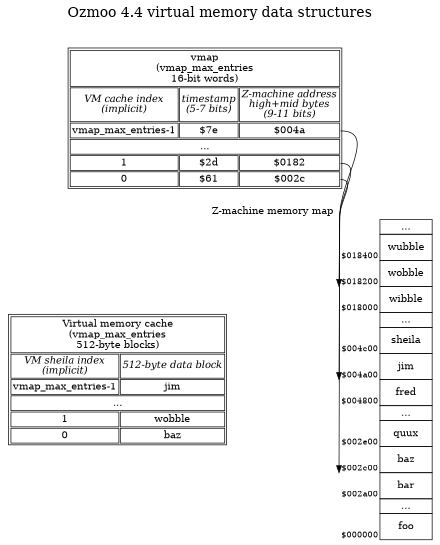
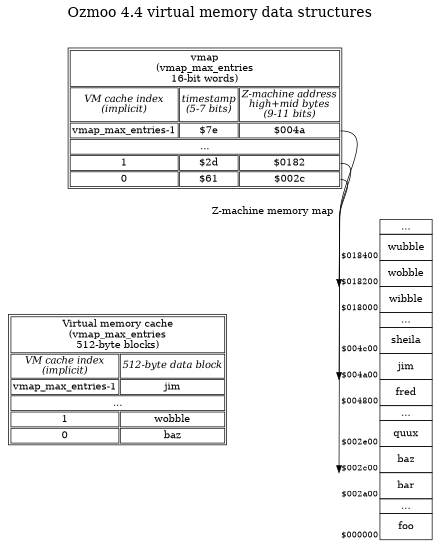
  digraph {
    fontsize=20
    forcelabels=true
    label="Ozmoo 4.4 virtual memory data structures"
    labelloc=t
    nodesep=2
    node [shape=plaintext]
-   n1 [label=<     <table>         <!-- SFTODO: could label start of this chunk of memory vmap_first_ram_page -->         <tr><td colspan="2">Virtual memory cache<br/>(vmap_max_entries<br/>512-byte blocks)</td></tr>                     <tr>                         <td><i>VM sheila index<br/>(implicit)</i></td>                         <td><i>512-byte data block</i></td>                     </tr>                     <tr>                         <td>vmap_max_entries-1</td>                         <td>jim</td>                     </tr>                     <tr><td colspan="2">...</td></tr>                     <tr>                         <td>1</td>                         <td>wobble</td>                     </tr>                     <tr>                         <td>0</td>                         <td>baz</td>                     </tr>     </table>>]
+   n1 [label=<     <table>         <!-- SFTODO: could label start of this chunk of memory vmap_first_ram_page -->         <tr><td colspan="2">Virtual memory cache<br/>(vmap_max_entries<br/>512-byte blocks)</td></tr>                     <tr>                         <td><i>VM cache index<br/>(implicit)</i></td>                         <td><i>512-byte data block</i></td>                     </tr>                     <tr>                         <td>vmap_max_entries-1</td>                         <td>jim</td>                     </tr>                     <tr><td colspan="2">...</td></tr>                     <tr>                         <td>1</td>                         <td>wobble</td>                     </tr>                     <tr>                         <td>0</td>                         <td>baz</td>                     </tr>     </table>>]
    n2 [label=<     <table border="0" cellspacing="0">         <tr>             <td></td>             <td border="1">...</td>         </tr>         <tr>             <td valign="bottom"><sub>$018400</sub></td>             <td border="1" cellpadding="10"><!-- Z-code: -->wubble</td>         </tr>         <tr>             <td port="z0182" valign="bottom"><sub>$018200</sub></td>             <td border="1" cellpadding="10"><!-- Z-code: -->wobble</td>         </tr>         <tr>             <td valign="bottom"><sub>$018000</sub></td>             <td border="1" cellpadding="10"><!-- Z-code: -->wibble</td>         </tr>         <tr>             <td></td>             <td border="1">...</td>         </tr>         <tr>             <td valign="bottom"><sub>$004c00</sub></td>             <td border="1" cellpadding="10"><!-- Z-code: -->sheila</td>         </tr>         <tr>             <td port="z004a" valign="bottom"><sub>$004a00</sub></td>             <td border="1" cellpadding="10"><!-- Z-code: -->jim</td>         </tr>         <tr>             <td valign="bottom"><sub>$004800</sub></td>             <td border="1" cellpadding="10"><!-- Z-code: -->fred</td>         </tr>         <tr>             <td></td>             <td border="1">...</td>         </tr>         <tr>             <td valign="bottom"><sub>$002e00</sub></td>             <td border="1" cellpadding="10"><!-- Z-code: -->quux</td>         </tr>         <tr>             <td port="z002c" valign="bottom"><sub>$002c00</sub></td>             <td border="1" cellpadding="10"><!-- Z-code: -->baz</td>         </tr>         <tr>             <td valign="bottom"><sub>$002a00</sub></td>             <td border="1" cellpadding="10"><!-- Z-code: -->bar</td>         </tr>         <tr>             <td></td>             <td border="1">...</td>         </tr>         <tr>             <td valign="bottom"><sub>$000000</sub></td>             <td border="1" cellpadding="10"><!-- Z-code: -->foo</td>         </tr>     </table>> xlabel="Z-machine memory map"]
    n3 [label=<     <table>         <tr><td colspan="3">vmap<br/>(vmap_max_entries<br/>16-bit words)</td></tr>         <tr>             <td><i>VM cache index<br/>(implicit)</i></td>             <td><i>timestamp<br/>(5-7 bits)</i></td>             <td><i>Z-machine address<br/>high+mid bytes<br/>(9-11 bits)</i></td>         </tr>         <tr><td>vmap_max_entries-1</td><td>$7e</td><td port="z004a">$004a</td></tr>         <tr><td colspan="3">...</td></tr>         <tr><td>1</td><td>$2d</td><td port="z0182">$0182</td></tr>         <tr><td>0</td><td>$61</td><td port="z002c">$002c</td></tr>     </table>>]
    subgraph sub_1 {
      rank=same
      n1
      n2
    }
    n3 -> n2 [headport="z004a:sw" tailport="z004a:e"]
    n3 -> n2 [headport="z002c:sw" tailport="z002c:e"]
    n3 -> n2 [headport="z0182:sw" tailport="z0182:e"]
  }
